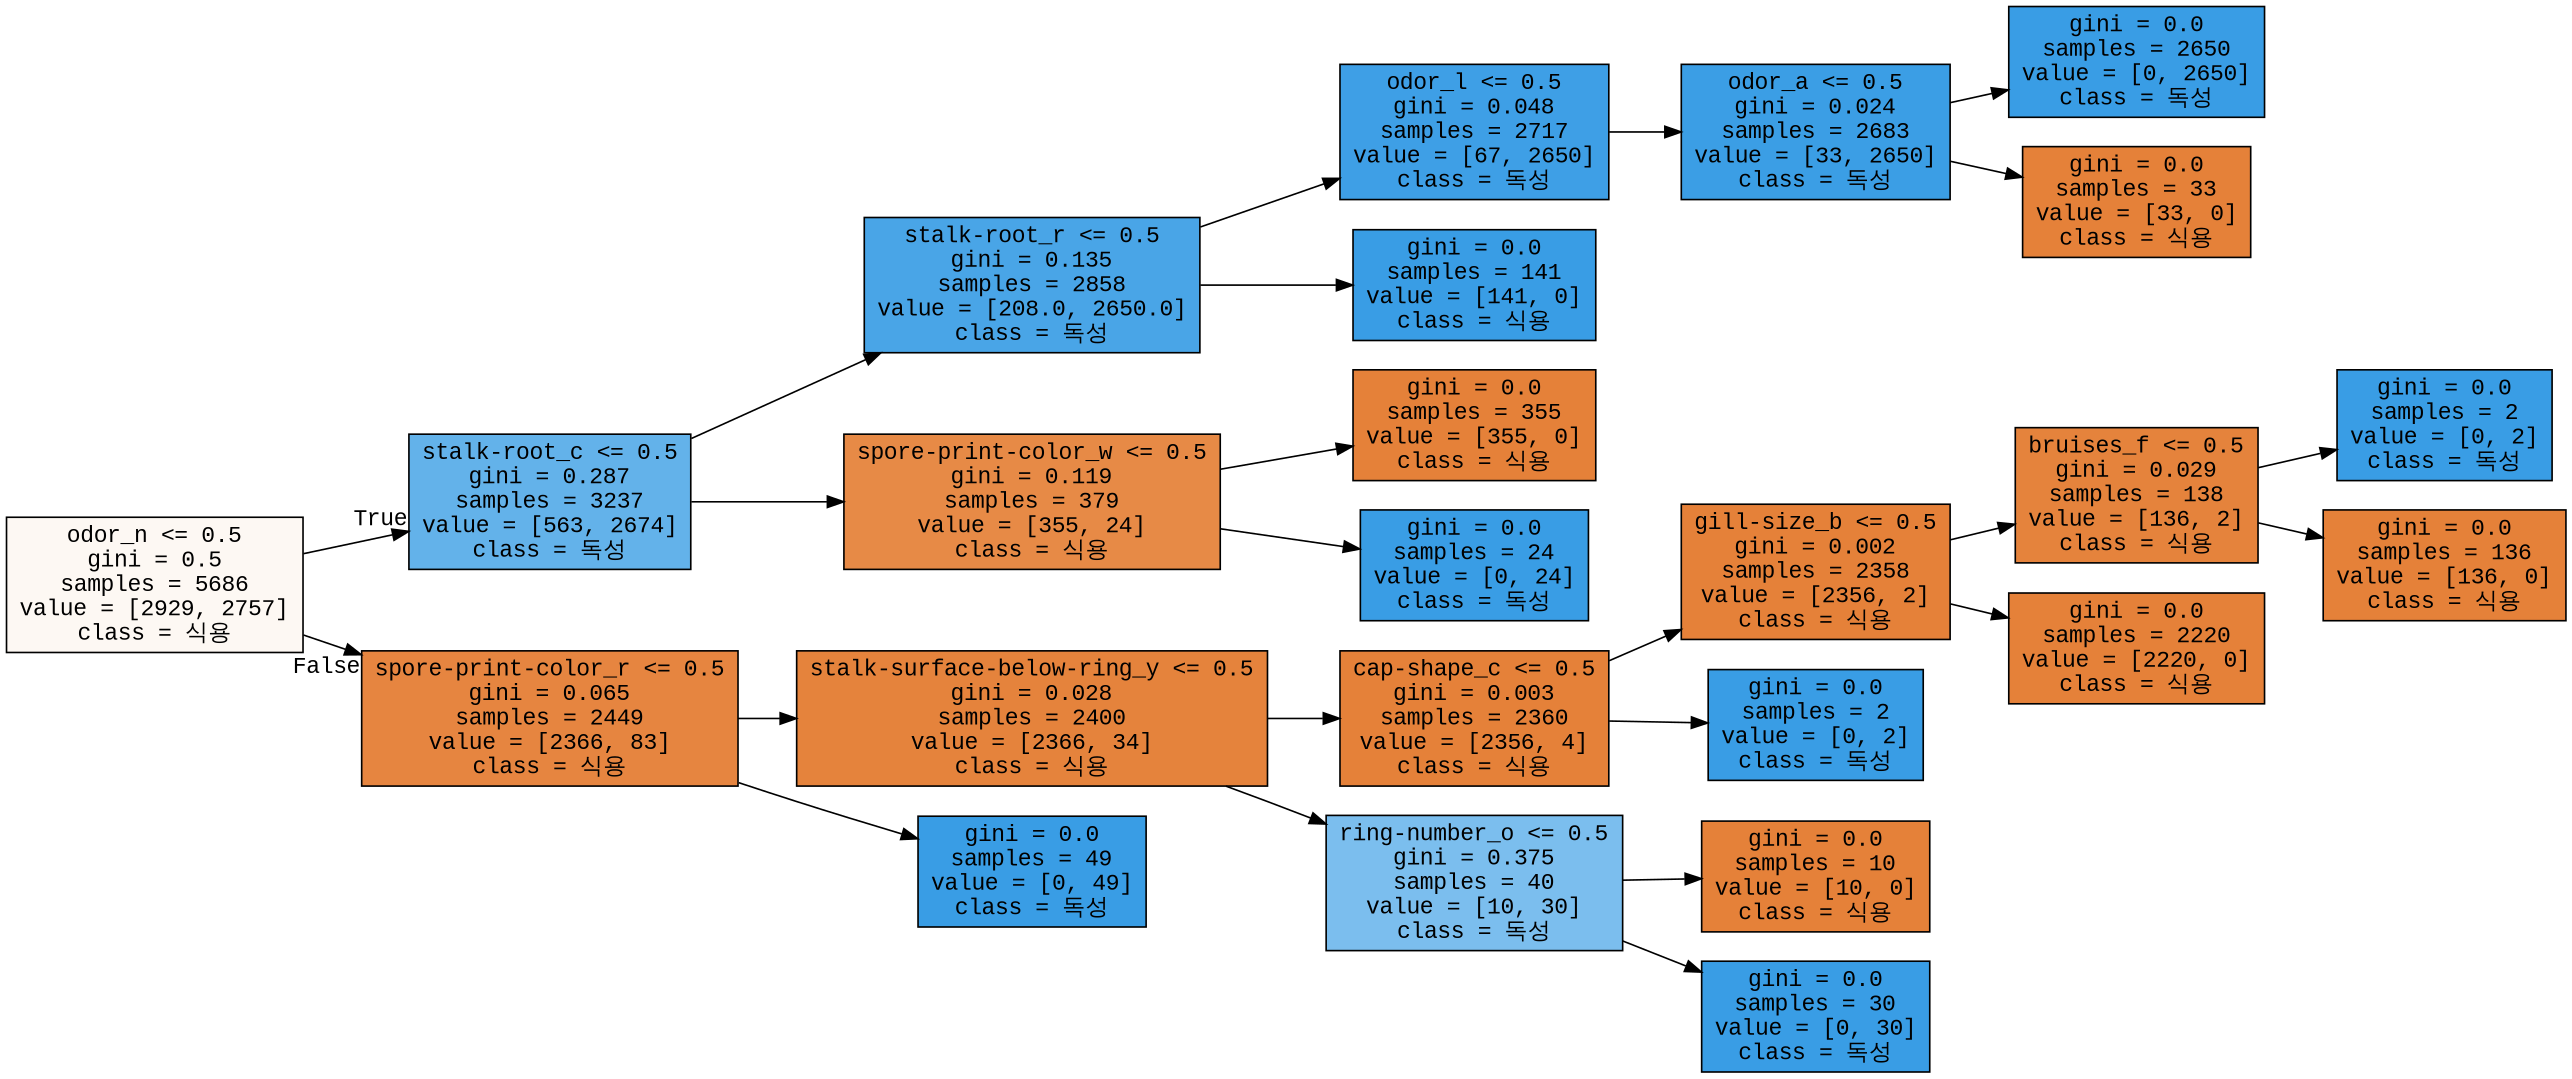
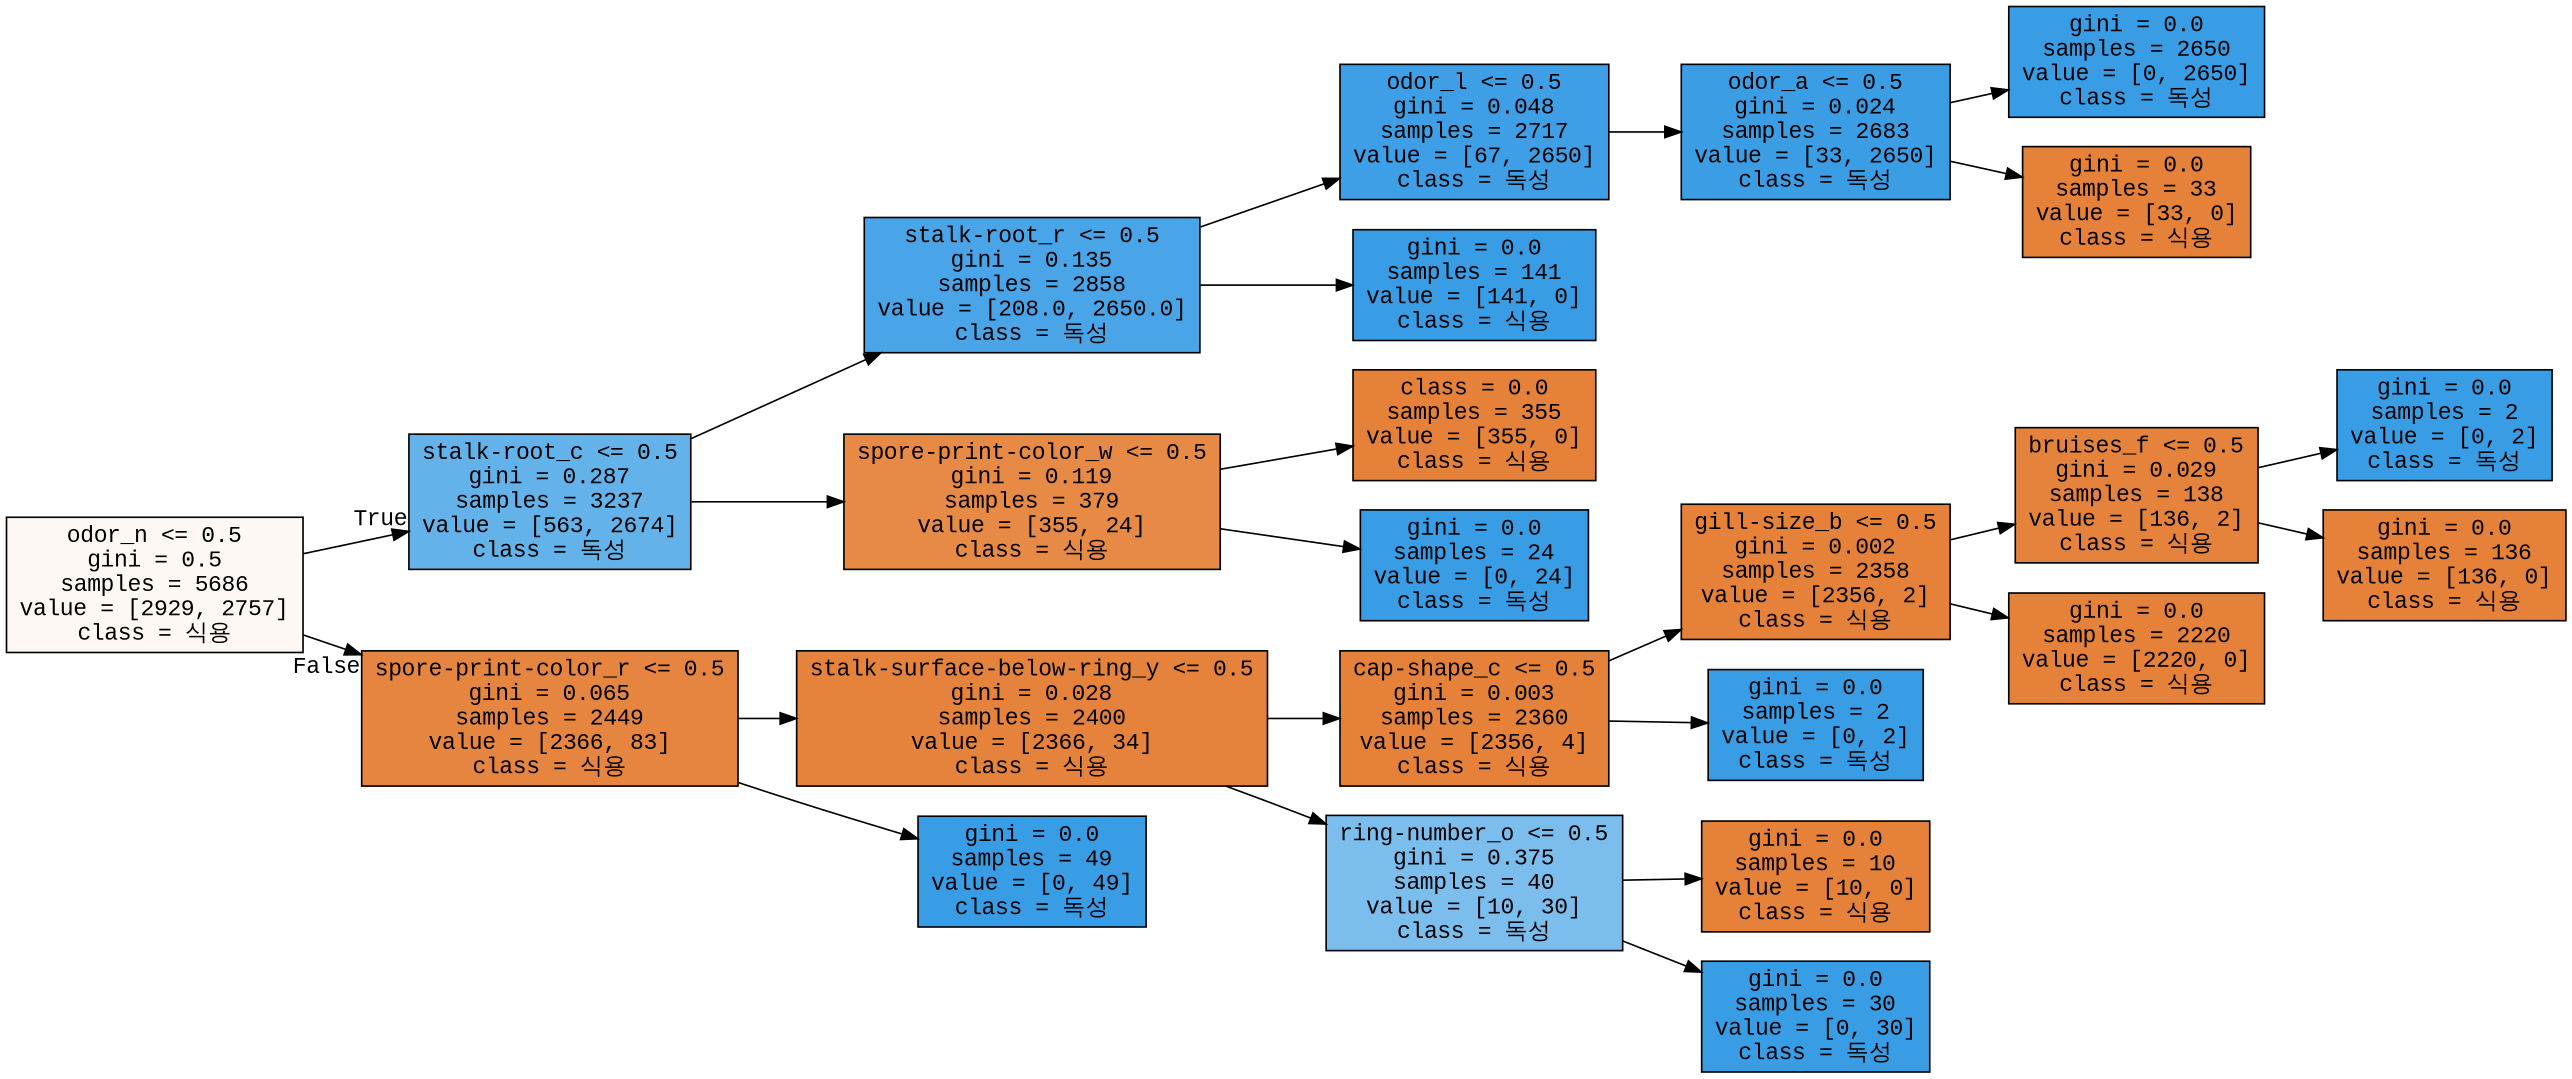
  digraph {
    fontname="Liberation Mono"
    rankdir=LR
    node [color=black fillcolor="#399de5" fontname="Liberation Mono" shape=box style=filled]
    edge [fontname="Liberation Mono"]
    n1 [fillcolor="#fdf8f3" label="odor_n <= 0.5\ngini = 0.5\nsamples = 5686\nvalue = [2929, 2757]\nclass = 식용"]
    n2 [fillcolor="#63b2ea" label="stalk-root_c <= 0.5\ngini = 0.287\nsamples = 3237\nvalue = [563, 2674]\nclass = 독성"]
    n3 [fillcolor="#e68540" label="spore-print-color_r <= 0.5\ngini = 0.065\nsamples = 2449\nvalue = [2366, 83]\nclass = 식용"]
    n4 [fillcolor="#49a5e7" label="stalk-root_r <= 0.5\ngini = 0.135\nsamples = 2858\nvalue = [208.0, 2650.0]\nclass = 독성"]
    n5 [fillcolor="#e78a46" label="spore-print-color_w <= 0.5\ngini = 0.119\nsamples = 379\nvalue = [355, 24]\nclass = 식용"]
    n6 [fillcolor="#e5833c" label="stalk-surface-below-ring_y <= 0.5\ngini = 0.028\nsamples = 2400\nvalue = [2366, 34]\nclass = 식용"]
    n7 [label="gini = 0.0\nsamples = 49\nvalue = [0, 49]\nclass = 독성"]
    n8 [fillcolor="#3e9fe6" label="odor_l <= 0.5\ngini = 0.048\nsamples = 2717\nvalue = [67, 2650]\nclass = 독성"]
    n9 [label="gini = 0.0\nsamples = 141\nvalue = [141, 0]\nclass = 식용"]
-   n10 [fillcolor="#e58139" label="gini = 0.0\nsamples = 355\nvalue = [355, 0]\nclass = 식용"]
+   n10 [fillcolor="#e58139" label="class = 0.0\nsamples = 355\nvalue = [355, 0]\nclass = 식용"]
    n11 [label="gini = 0.0\nsamples = 24\nvalue = [0, 24]\nclass = 독성"]
    n12 [fillcolor="#3b9ee5" label="odor_a <= 0.5\ngini = 0.024\nsamples = 2683\nvalue = [33, 2650]\nclass = 독성"]
    n13 [label="gini = 0.0\nsamples = 2650\nvalue = [0, 2650]\nclass = 독성"]
    n14 [fillcolor="#e58139" label="gini = 0.0\nsamples = 33\nvalue = [33, 0]\nclass = 식용"]
    n15 [fillcolor="#e58139" label="cap-shape_c <= 0.5\ngini = 0.003\nsamples = 2360\nvalue = [2356, 4]\nclass = 식용"]
    n16 [fillcolor="#7bbeee" label="ring-number_o <= 0.5\ngini = 0.375\nsamples = 40\nvalue = [10, 30]\nclass = 독성"]
    n17 [fillcolor="#e58139" label="gill-size_b <= 0.5\ngini = 0.002\nsamples = 2358\nvalue = [2356, 2]\nclass = 식용"]
    n18 [label="gini = 0.0\nsamples = 2\nvalue = [0, 2]\nclass = 독성"]
    n19 [fillcolor="#e58139" label="gini = 0.0\nsamples = 10\nvalue = [10, 0]\nclass = 식용"]
    n20 [label="gini = 0.0\nsamples = 30\nvalue = [0, 30]\nclass = 독성"]
    n21 [fillcolor="#e5833c" label="bruises_f <= 0.5\ngini = 0.029\nsamples = 138\nvalue = [136, 2]\nclass = 식용"]
    n22 [fillcolor="#e58139" label="gini = 0.0\nsamples = 2220\nvalue = [2220, 0]\nclass = 식용"]
    n23 [label="gini = 0.0\nsamples = 2\nvalue = [0, 2]\nclass = 독성"]
    n24 [fillcolor="#e58139" label="gini = 0.0\nsamples = 136\nvalue = [136, 0]\nclass = 식용"]
    n1 -> n2 [headlabel=True labelangle=45 labeldistance=2.5]
    n1 -> n3 [headlabel=False labelangle=-45 labeldistance=2.5]
    n2 -> n4
    n2 -> n5
    n3 -> n6
    n3 -> n7
    n4 -> n8
    n4 -> n9
    n5 -> n10
    n5 -> n11
    n6 -> n15
    n6 -> n16
    n8 -> n12
    n12 -> n13
    n12 -> n14
    n15 -> n17
    n15 -> n18
    n16 -> n19
    n16 -> n20
    n17 -> n21
    n17 -> n22
    n21 -> n23
    n21 -> n24
  }
